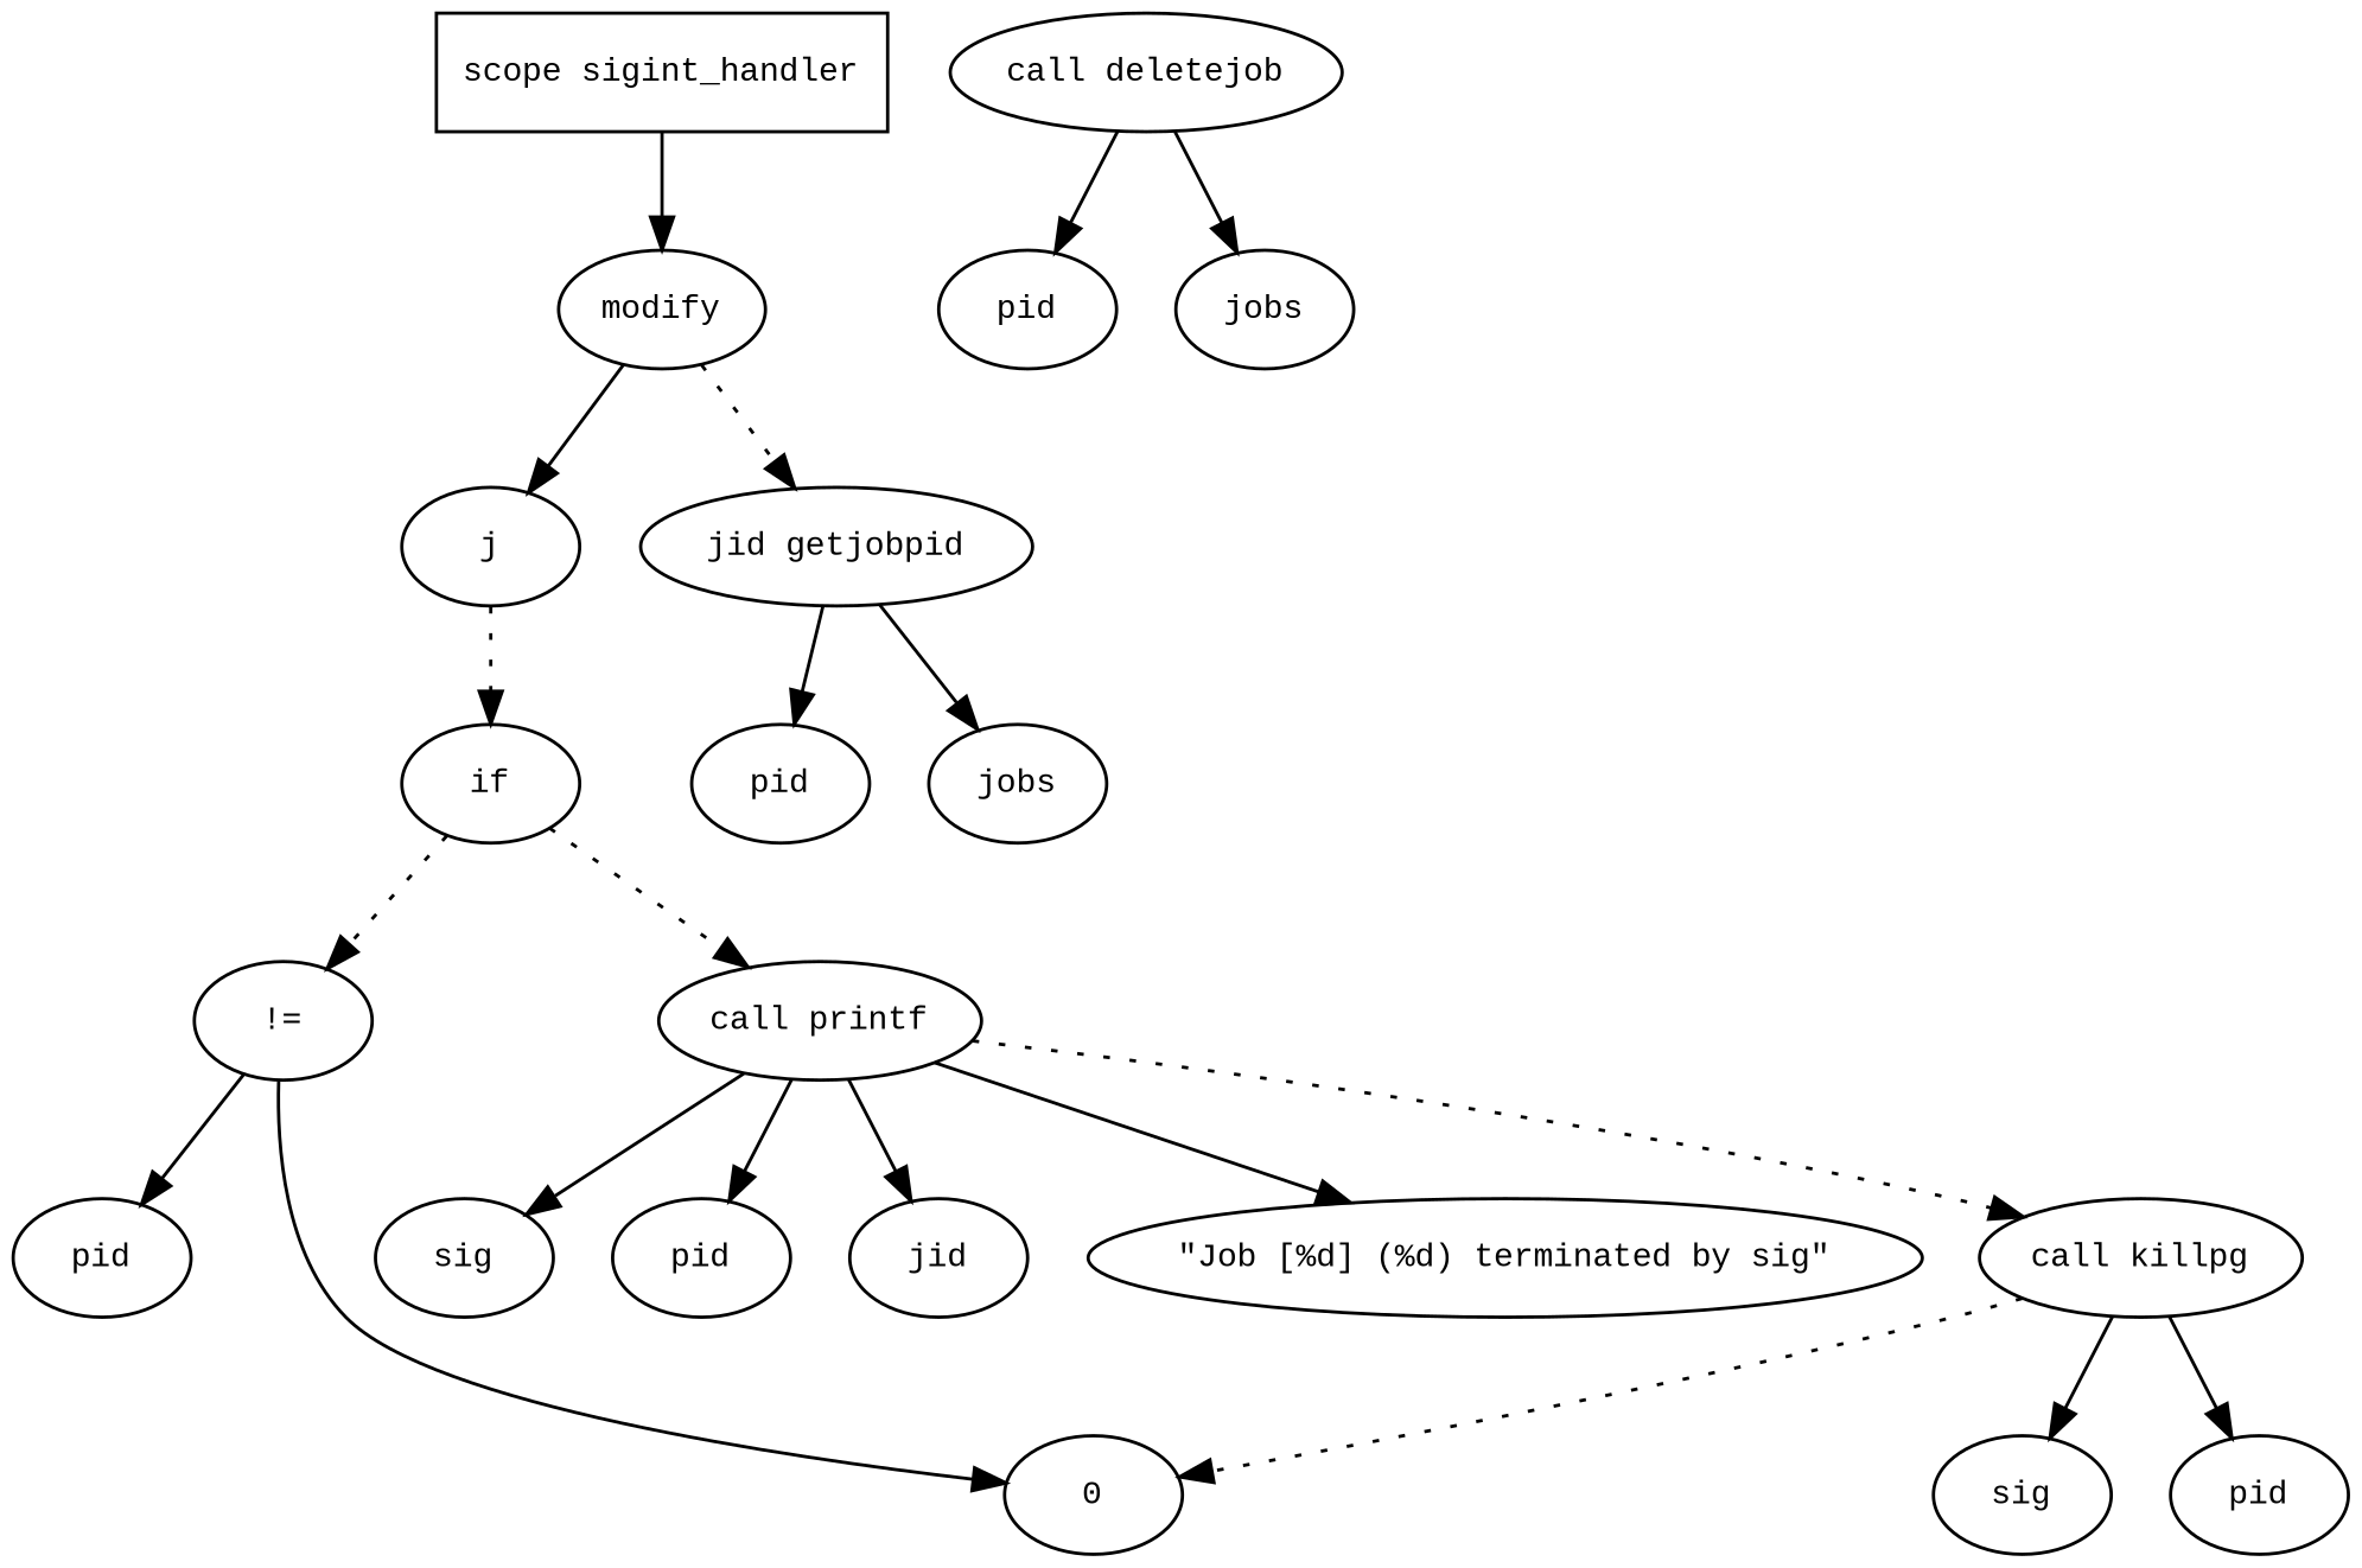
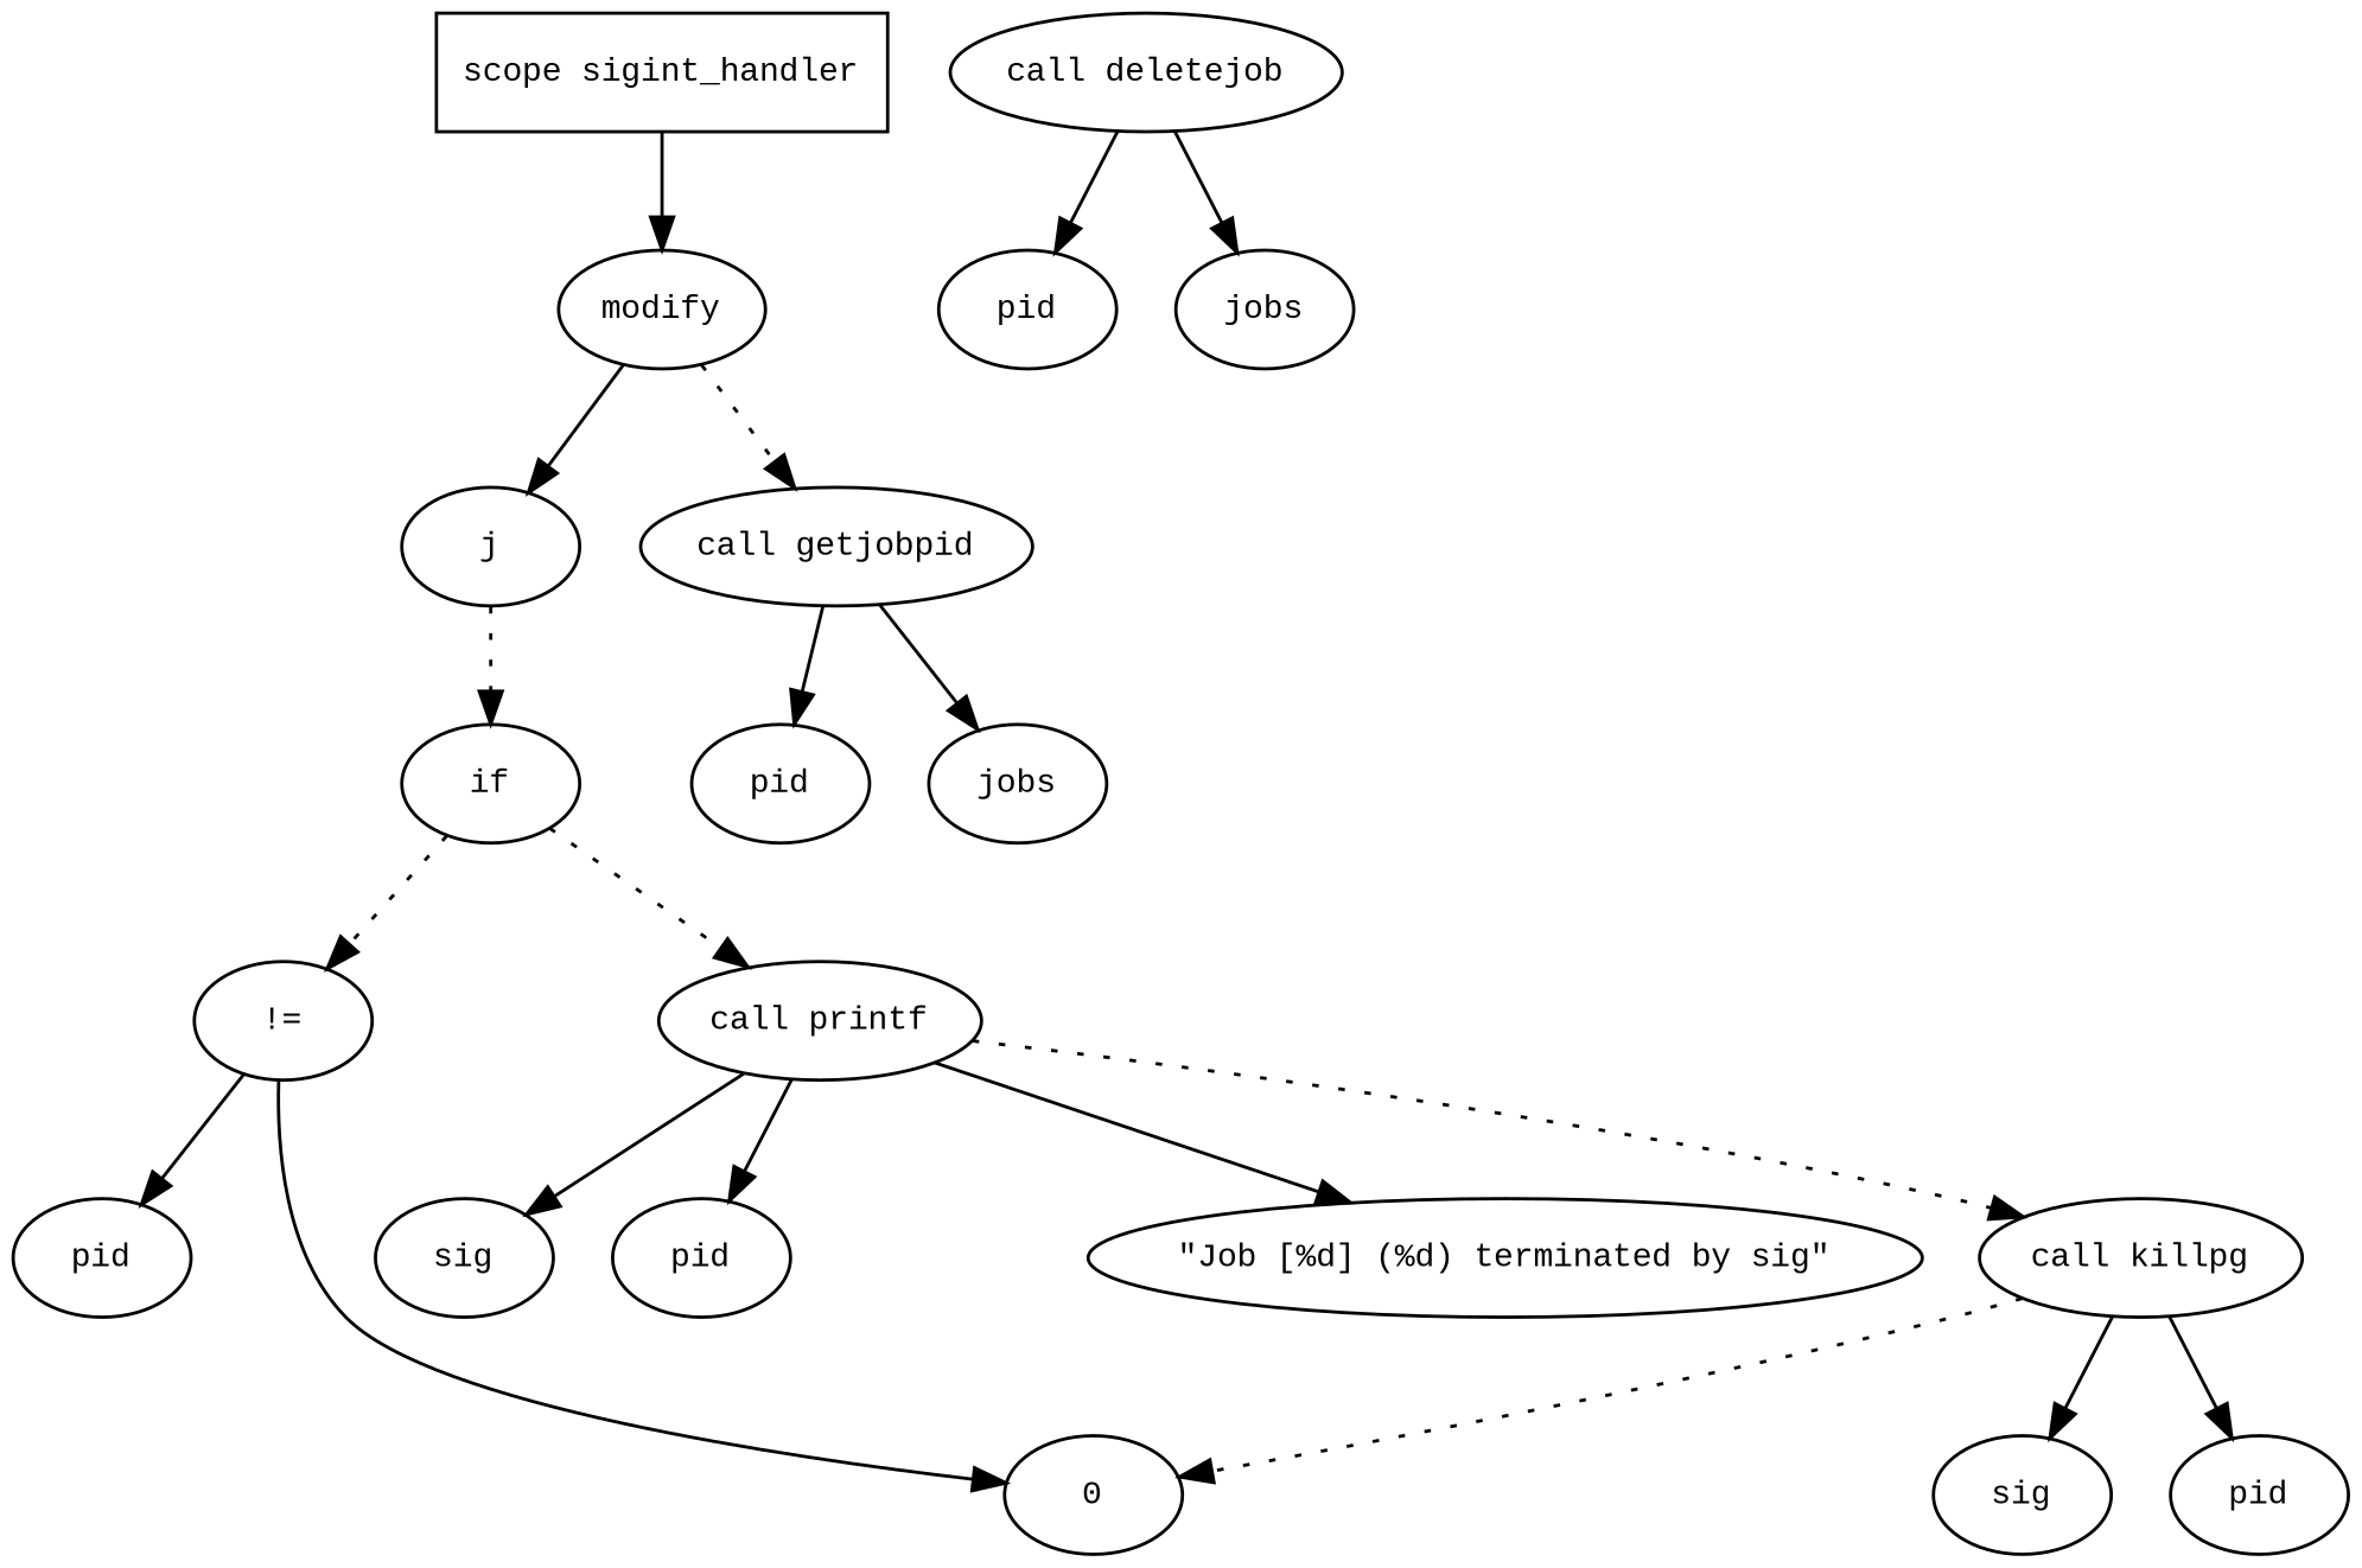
  digraph {
    fontname="Times New Roman"
    fontsize=10
    node [fontname="Courier New" fontsize=10 shape=ellipse]
    edge [fontname="Times New Roman" fontsize=10]
    n1 [label="scope sigint_handler" shape=box]
    n2 [label=modify]
    n3 [label=j]
-   n4 [label="jid getjobpid"]
+   n4 [label="call getjobpid"]
    n5 [label=if]
    n6 [label=pid]
    n7 [label=jobs]
    n8 [label="!="]
    n9 [label="call printf"]
    n10 [label=pid]
    n11 [label=0]
    n12 [label=sig]
    n13 [label=pid]
-   n14 [label=jid]
    n15 [label="\"Job [%d] (%d) terminated by sig\""]
    n16 [label="call killpg"]
    n17 [label=sig]
    n18 [label=pid]
    n19 [label="call deletejob"]
    n20 [label=pid]
    n21 [label=jobs]
    n1 -> n2 [style=solid]
    n2 -> n3
    n2 -> n4 [style=dotted]
    n3 -> n5 [style=dotted]
    n4 -> n6
    n4 -> n7
    n5 -> n8 [style=dotted]
    n5 -> n9 [style=dotted]
    n8 -> n10
    n8 -> n11
    n9 -> n12
    n9 -> n13
-   n9 -> n14
    n9 -> n15
    n9 -> n16 [style=dotted]
    n16 -> n11 [style=dotted]
    n16 -> n17
    n16 -> n18
    n19 -> n20
    n19 -> n21
  }
